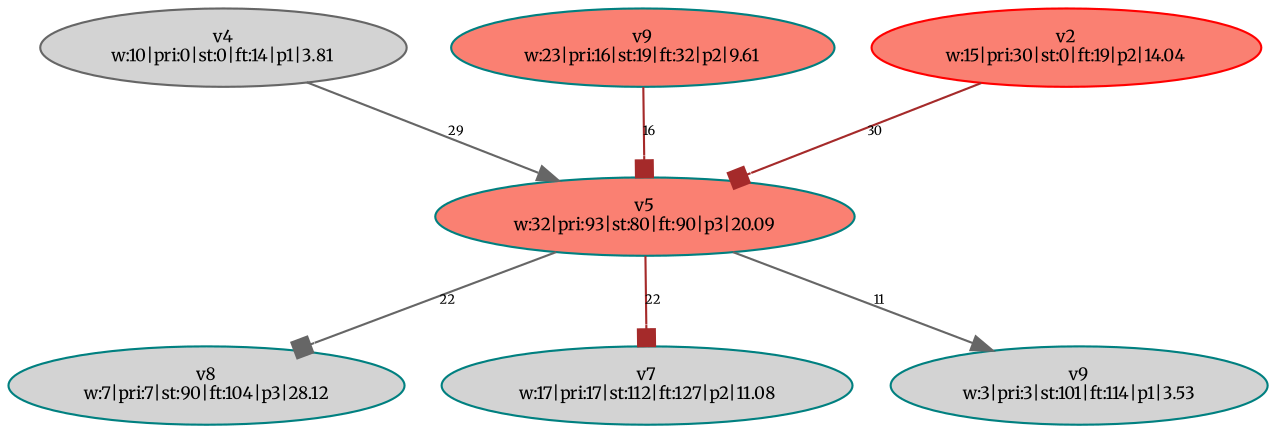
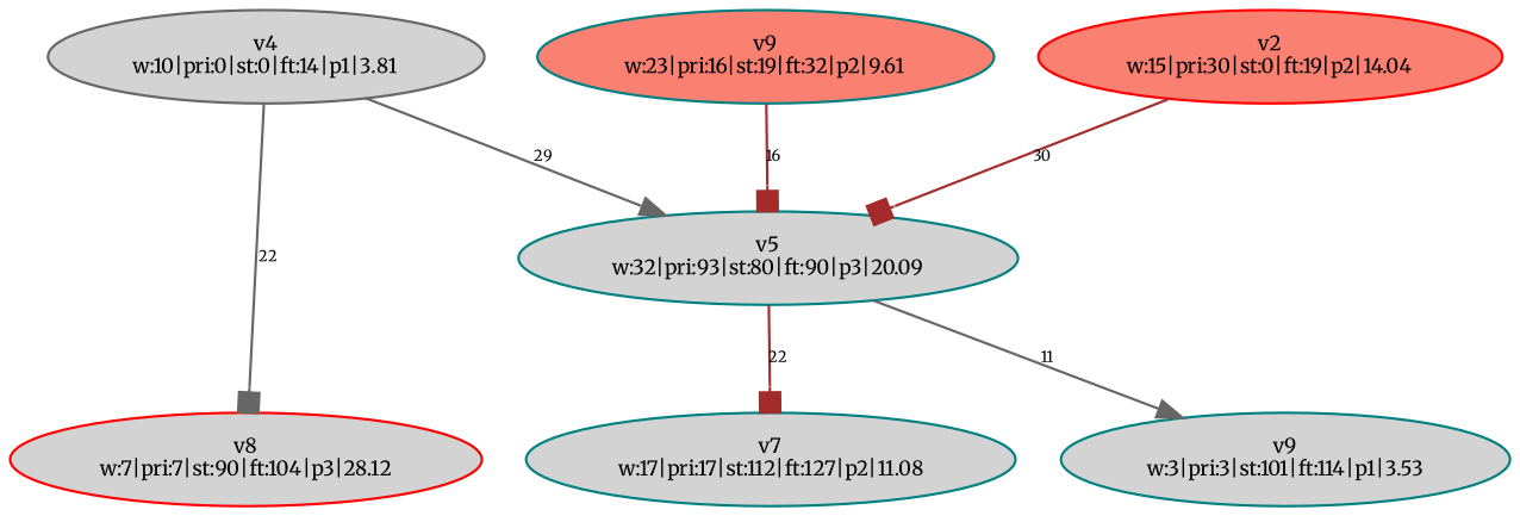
  digraph {
    fontname=Merriweather
    node [color=teal fillcolor=lightgrey fontname=Merriweather fontsize=8.0 style=filled]
    edge [arrowhead=box color=brown constraint=true fontname=Merriweather fontsize=6.0]
    n1 [color=red fillcolor=salmon label="v2\nw:15|pri:30|st:0|ft:19|p2|14.04"]
-   n2 [fillcolor=salmon label="v5\nw:32|pri:93|st:80|ft:90|p3|20.09"]
+   n2 [label="v5\nw:32|pri:93|st:80|ft:90|p3|20.09"]
    n3 [label="v7\nw:17|pri:17|st:112|ft:127|p2|11.08"]
-   n4 [label="v8\nw:7|pri:7|st:90|ft:104|p3|28.12"]
+   n4 [color=red label="v8\nw:7|pri:7|st:90|ft:104|p3|28.12"]
    n5 [label="v9\nw:3|pri:3|st:101|ft:114|p1|3.53"]
    n6 [fillcolor=salmon label="v9\nw:23|pri:16|st:19|ft:32|p2|9.61"]
    n7 [color=gray40 label="v4\nw:10|pri:0|st:0|ft:14|p1|3.81"]
    n1 -> n2 [label=30]
    n2 -> n3 [label=22]
-   n2 -> n4 [color=gray40 label=22]
+   n7 -> n4 [color=gray40 label=22]
    n2 -> n5 [arrowhead=normal color=gray40 label=11]
    n6 -> n2 [label=16]
    n7 -> n2 [arrowhead=normal color=gray40 label=29]
  }
